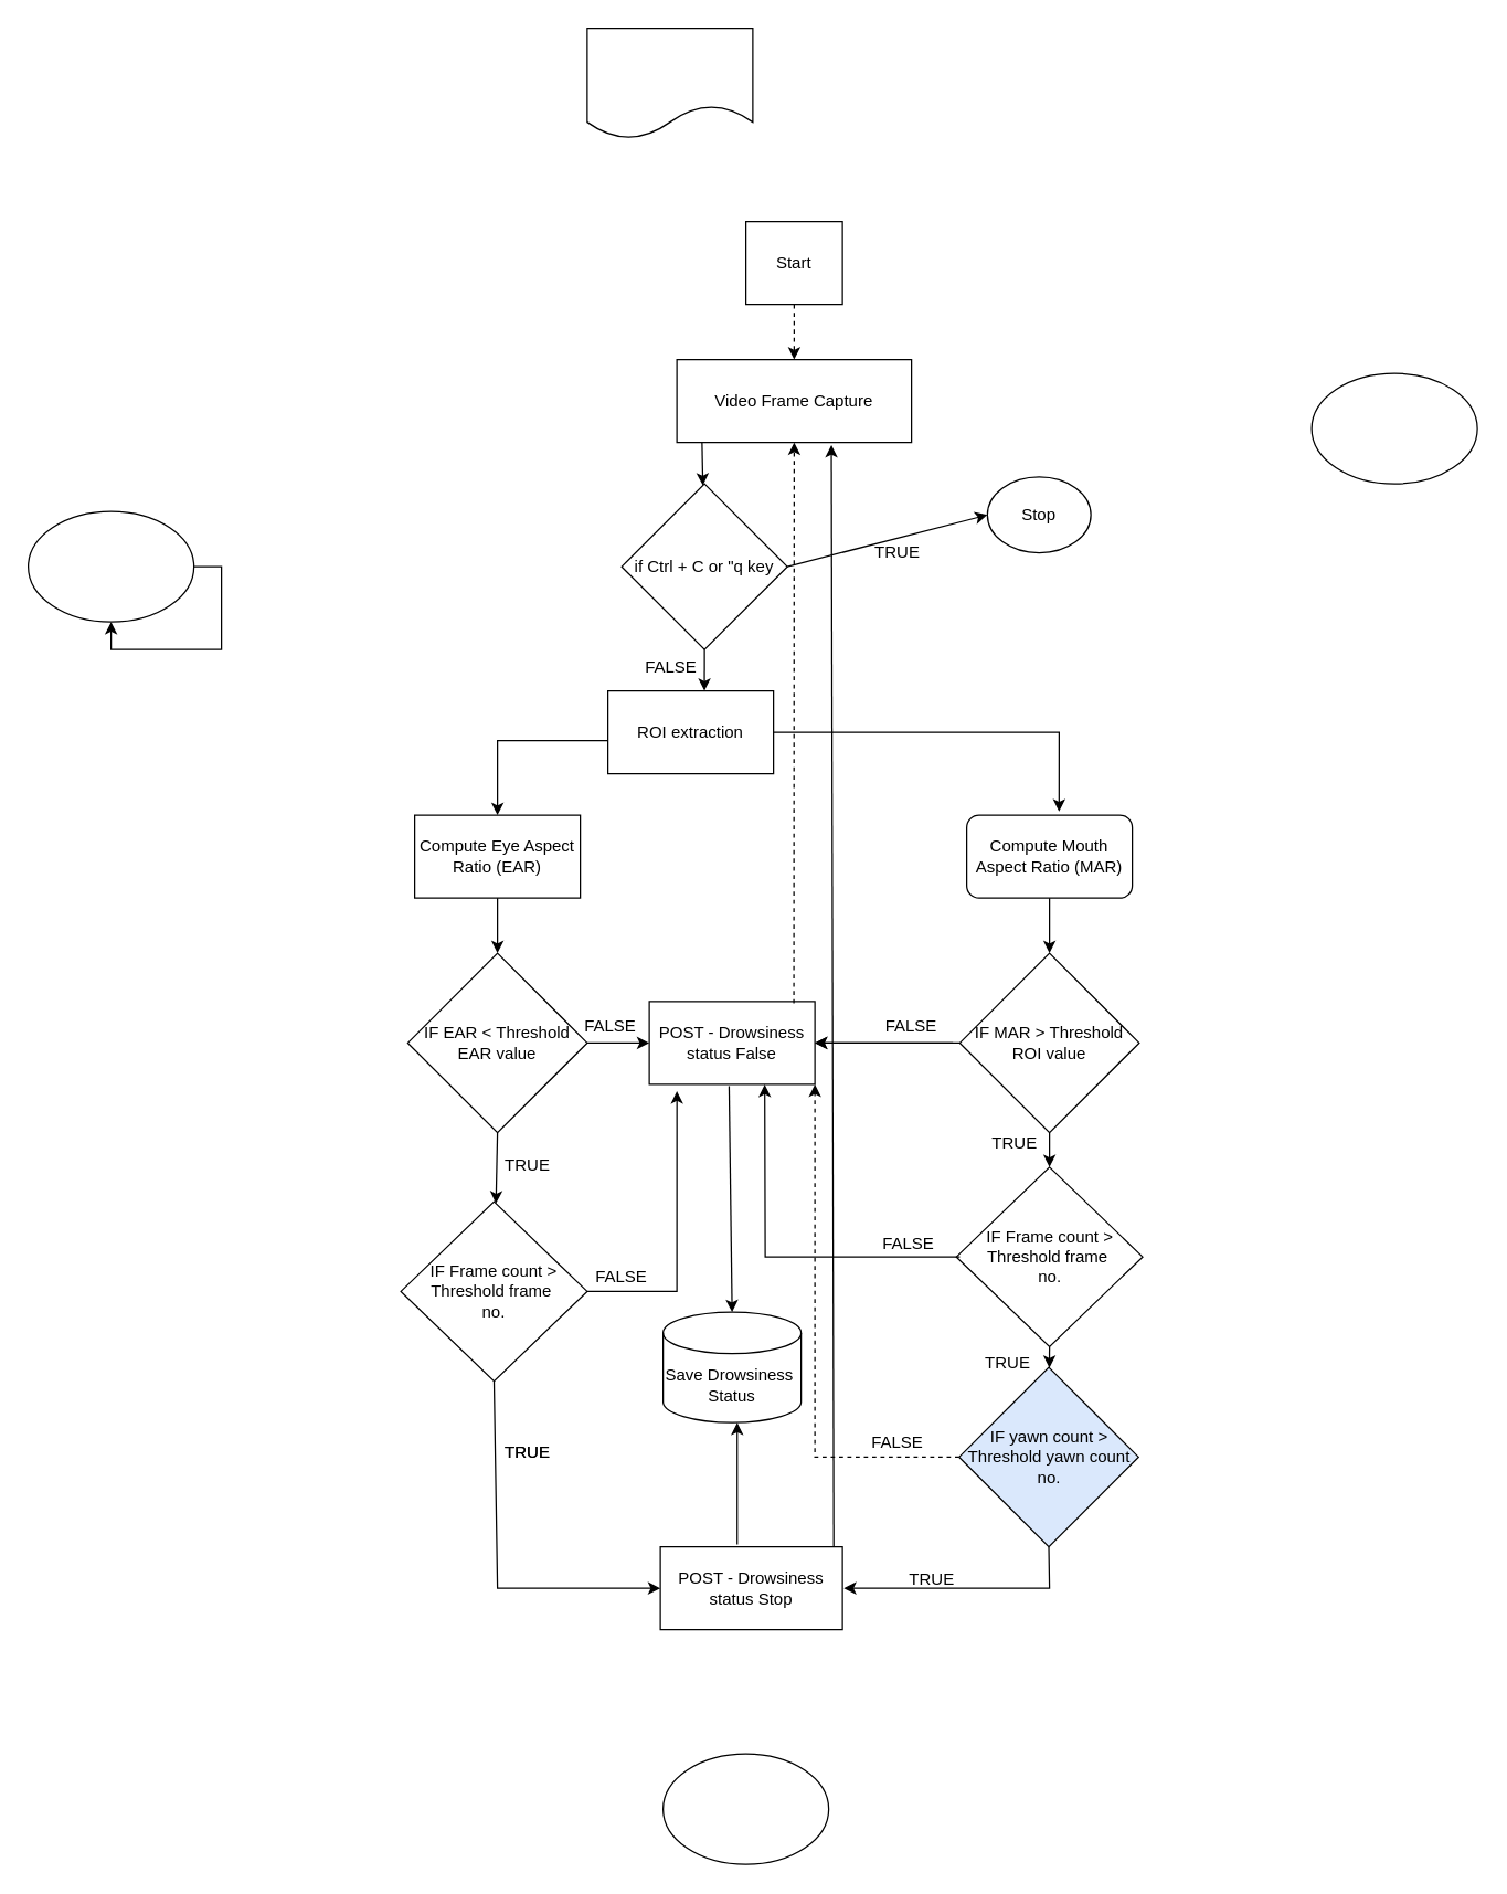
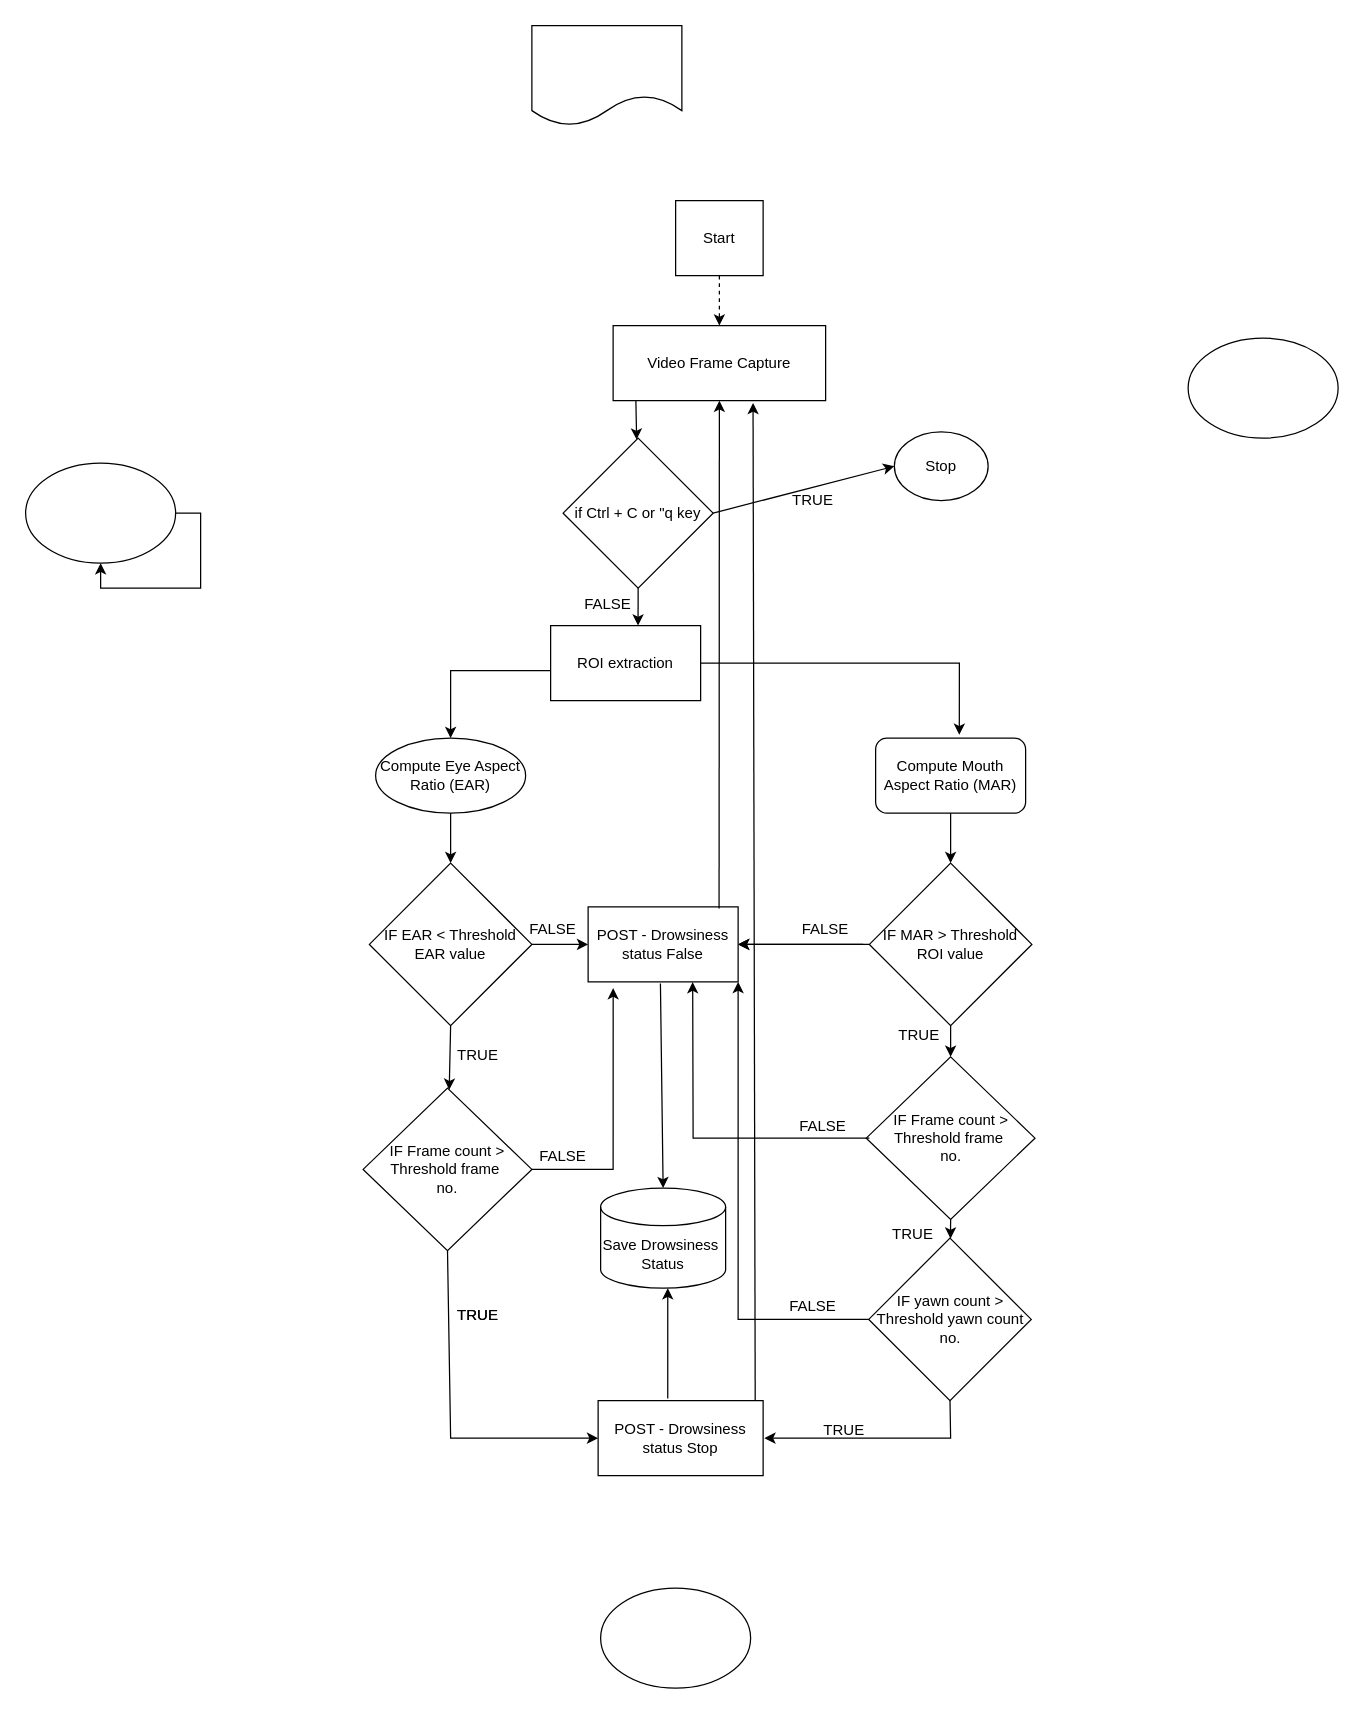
  <mxCell id="0" />
  <mxCell id="1" parent="0" />
  <mxCell id="2" value="Start" style="whiteSpace=wrap;html=1;rounded=0;" vertex="1" parent="1"><mxGeometry x="540" y="160" width="70" height="60" as="geometry" /></mxCell>
  <mxCell id="3" value="Video Frame Capture" style="rounded=0;whiteSpace=wrap;html=1;" vertex="1" parent="1"><mxGeometry x="490" y="260" width="170" height="60" as="geometry" /></mxCell>
  <mxCell id="4" value="if Ctrl + C or &quot;q key" style="rhombus;whiteSpace=wrap;html=1;" vertex="1" parent="1"><mxGeometry x="450" y="350" width="120" height="120" as="geometry" /></mxCell>
  <mxCell id="5" value="Stop" style="ellipse;whiteSpace=wrap;html=1;" vertex="1" parent="1"><mxGeometry x="715" y="345" width="75" height="55" as="geometry" /></mxCell>
  <mxCell id="6" value="ROI extraction" style="rounded=0;whiteSpace=wrap;html=1;" vertex="1" parent="1"><mxGeometry x="440" y="500" width="120" height="60" as="geometry" /></mxCell>
- <mxCell id="7" value="Compute Eye Aspect Ratio (EAR)" style="rounded=0;whiteSpace=wrap;html=1;" vertex="1" parent="1"><mxGeometry x="300" y="590" width="120" height="60" as="geometry" /></mxCell>
+ <mxCell id="7" value="Compute Eye Aspect Ratio (EAR)" style="ellipse;whiteSpace=wrap;html=1;" vertex="1" parent="1"><mxGeometry x="300" y="590" width="120" height="60" as="geometry" /></mxCell>
  <mxCell id="8" value="Compute Mouth Aspect Ratio (MAR)" style="whiteSpace=wrap;html=1;rounded=1;" vertex="1" parent="1"><mxGeometry x="700" y="590" width="120" height="60" as="geometry" /></mxCell>
  <mxCell id="9" value="IF EAR &amp;lt; Threshold EAR value" style="rhombus;whiteSpace=wrap;html=1;" vertex="1" parent="1"><mxGeometry x="295" y="690" width="130" height="130" as="geometry" /></mxCell>
  <mxCell id="10" value="" style="edgeStyle=orthogonalEdgeStyle;rounded=0;orthogonalLoop=1;jettySize=auto;html=1;" edge="1" parent="1" source="11" target="12"><mxGeometry relative="1" as="geometry" /></mxCell>
  <mxCell id="11" value="IF MAR &amp;gt; Threshold&lt;br&gt;ROI value" style="rhombus;whiteSpace=wrap;html=1;" vertex="1" parent="1"><mxGeometry x="695" y="690" width="130" height="130" as="geometry" /></mxCell>
  <mxCell id="12" value="POST - Drowsiness status False" style="rounded=0;whiteSpace=wrap;html=1;" vertex="1" parent="1"><mxGeometry x="470" y="725" width="120" height="60" as="geometry" /></mxCell>
  <mxCell id="13" value="IF Frame count &amp;gt; Threshold frame&amp;nbsp;&lt;br&gt;no." style="rhombus;whiteSpace=wrap;html=1;" vertex="1" parent="1"><mxGeometry x="290" y="870" width="135" height="130" as="geometry" /></mxCell>
  <mxCell id="14" value="&lt;span&gt;IF Frame count &amp;gt; Threshold frame&amp;nbsp;&lt;/span&gt;&lt;br&gt;&lt;span&gt;no.&lt;/span&gt;" style="rhombus;whiteSpace=wrap;html=1;" vertex="1" parent="1"><mxGeometry x="692.5" y="845" width="135" height="130" as="geometry" /></mxCell>
- <mxCell id="15" value="IF yawn count &amp;gt; Threshold yawn count no." style="rhombus;whiteSpace=wrap;html=1;fillColor=#dae8fc;" vertex="1" parent="1"><mxGeometry x="694.5" y="990" width="130" height="130" as="geometry" /></mxCell>
+ <mxCell id="15" value="IF yawn count &amp;gt; Threshold yawn count no." style="rhombus;whiteSpace=wrap;html=1;" vertex="1" parent="1"><mxGeometry x="694.5" y="990" width="130" height="130" as="geometry" /></mxCell>
  <mxCell id="16" value="Save Drowsiness&amp;nbsp;&lt;br&gt;Status" style="shape=cylinder3;whiteSpace=wrap;html=1;boundedLbl=1;backgroundOutline=1;size=15;" vertex="1" parent="1"><mxGeometry x="480" y="950" width="100" height="80" as="geometry" /></mxCell>
  <mxCell id="17" value="&lt;span&gt;POST - Drowsiness status Stop&lt;/span&gt;" style="rounded=0;whiteSpace=wrap;html=1;" vertex="1" parent="1"><mxGeometry x="478" y="1120" width="132" height="60" as="geometry" /></mxCell>
  <mxCell id="18" value="" style="endArrow=classic;html=1;rounded=0;exitX=1;exitY=0.5;exitDx=0;exitDy=0;entryX=0;entryY=0.5;entryDx=0;entryDy=0;" edge="1" parent="1" source="4" target="5"><mxGeometry width="50" height="50" relative="1" as="geometry"><mxPoint x="690" y="420" as="sourcePoint" /><mxPoint x="740" y="370" as="targetPoint" /></mxGeometry></mxCell>
  <mxCell id="19" value="" style="endArrow=classic;html=1;rounded=0;exitX=1;exitY=0.5;exitDx=0;exitDy=0;entryX=0.558;entryY=-0.044;entryDx=0;entryDy=0;entryPerimeter=0;" edge="1" parent="1" source="6" target="8"><mxGeometry width="50" height="50" relative="1" as="geometry"><mxPoint x="610" y="580" as="sourcePoint" /><mxPoint x="660" y="530" as="targetPoint" /><Array as="points"><mxPoint x="767" y="530" /></Array></mxGeometry></mxCell>
  <mxCell id="20" value="" style="endArrow=classic;html=1;rounded=0;entryX=0.5;entryY=0;entryDx=0;entryDy=0;" edge="1" parent="1" target="7"><mxGeometry width="50" height="50" relative="1" as="geometry"><mxPoint x="440" y="536" as="sourcePoint" /><mxPoint x="450" y="410" as="targetPoint" /><Array as="points"><mxPoint x="360" y="536" /></Array></mxGeometry></mxCell>
  <mxCell id="21" value="" style="endArrow=classic;html=1;rounded=0;exitX=0.5;exitY=1;exitDx=0;exitDy=0;entryX=0.5;entryY=0;entryDx=0;entryDy=0;" edge="1" parent="1" source="7" target="9"><mxGeometry width="50" height="50" relative="1" as="geometry"><mxPoint x="400" y="710" as="sourcePoint" /><mxPoint x="450" y="660" as="targetPoint" /></mxGeometry></mxCell>
  <mxCell id="22" value="" style="endArrow=classic;html=1;rounded=0;exitX=0.5;exitY=1;exitDx=0;exitDy=0;" edge="1" parent="1" source="8"><mxGeometry width="50" height="50" relative="1" as="geometry"><mxPoint x="820" y="710" as="sourcePoint" /><mxPoint x="760" y="690" as="targetPoint" /></mxGeometry></mxCell>
  <mxCell id="23" value="" style="endArrow=classic;html=1;rounded=0;exitX=0.5;exitY=1;exitDx=0;exitDy=0;entryX=0.5;entryY=0;entryDx=0;entryDy=0;" edge="1" parent="1" source="11" target="14"><mxGeometry width="50" height="50" relative="1" as="geometry"><mxPoint x="880" y="880" as="sourcePoint" /><mxPoint x="930" y="830" as="targetPoint" /></mxGeometry></mxCell>
  <mxCell id="24" value="" style="endArrow=classic;html=1;rounded=0;exitX=0.5;exitY=1;exitDx=0;exitDy=0;" edge="1" parent="1" source="14" target="15"><mxGeometry width="50" height="50" relative="1" as="geometry"><mxPoint x="790" y="1040" as="sourcePoint" /><mxPoint x="840" y="990" as="targetPoint" /></mxGeometry></mxCell>
  <mxCell id="25" value="" style="endArrow=classic;html=1;rounded=0;exitX=0.5;exitY=1;exitDx=0;exitDy=0;" edge="1" parent="1" source="9" target="13"><mxGeometry width="50" height="50" relative="1" as="geometry"><mxPoint x="380" y="870" as="sourcePoint" /><mxPoint x="430" y="820" as="targetPoint" /></mxGeometry></mxCell>
  <mxCell id="26" value="" style="endArrow=classic;html=1;rounded=0;exitX=0.5;exitY=1;exitDx=0;exitDy=0;entryX=0;entryY=0.5;entryDx=0;entryDy=0;" edge="1" parent="1" source="13" target="17"><mxGeometry width="50" height="50" relative="1" as="geometry"><mxPoint x="400" y="1050" as="sourcePoint" /><mxPoint x="450" y="1000" as="targetPoint" /><Array as="points"><mxPoint x="360" y="1150" /></Array></mxGeometry></mxCell>
  <mxCell id="27" value="" style="endArrow=classic;html=1;rounded=0;entryX=0.167;entryY=1.083;entryDx=0;entryDy=0;exitX=1;exitY=0.5;exitDx=0;exitDy=0;entryPerimeter=0;" edge="1" parent="1" source="13" target="12"><mxGeometry width="50" height="50" relative="1" as="geometry"><mxPoint x="480" y="860" as="sourcePoint" /><mxPoint x="530" y="810" as="targetPoint" /><Array as="points"><mxPoint x="490" y="935" /></Array></mxGeometry></mxCell>
  <mxCell id="28" value="" style="endArrow=classic;html=1;rounded=0;exitX=0.382;exitY=1.021;exitDx=0;exitDy=0;exitPerimeter=0;" edge="1" parent="1"><mxGeometry width="50" height="50" relative="1" as="geometry"><mxPoint x="527.84" y="786.26" as="sourcePoint" /><mxPoint x="530" y="950" as="targetPoint" /></mxGeometry></mxCell>
  <mxCell id="29" value="" style="endArrow=classic;html=1;rounded=0;entryX=0.697;entryY=1.003;entryDx=0;entryDy=0;entryPerimeter=0;" edge="1" parent="1" target="12"><mxGeometry width="50" height="50" relative="1" as="geometry"><mxPoint x="695" y="910" as="sourcePoint" /><mxPoint x="566.4" y="784.04" as="targetPoint" /><Array as="points"><mxPoint x="554" y="910" /></Array></mxGeometry></mxCell>
  <mxCell id="30" value="" style="endArrow=classic;html=1;rounded=0;entryX=0.537;entryY=1;entryDx=0;entryDy=0;entryPerimeter=0;exitX=0.422;exitY=-0.062;exitDx=0;exitDy=0;exitPerimeter=0;" edge="1" parent="1" target="16"><mxGeometry width="50" height="50" relative="1" as="geometry"><mxPoint x="533.704" y="1118.28" as="sourcePoint" /><mxPoint x="533.7" y="1039.36" as="targetPoint" /><Array as="points" /></mxGeometry></mxCell>
  <mxCell id="31" value="" style="endArrow=classic;html=1;rounded=0;exitX=0.5;exitY=1;exitDx=0;exitDy=0;" edge="1" parent="1" source="15"><mxGeometry width="50" height="50" relative="1" as="geometry"><mxPoint x="695" y="1140" as="sourcePoint" /><mxPoint x="611" y="1150" as="targetPoint" /><Array as="points"><mxPoint x="760" y="1150" /></Array></mxGeometry></mxCell>
- <mxCell id="32" value="" style="endArrow=classic;html=1;rounded=0;entryX=0.5;entryY=1;entryDx=0;entryDy=0;exitX=0.873;exitY=0.021;exitDx=0;exitDy=0;exitPerimeter=0;dashed=1;" edge="1" parent="1" source="12" target="3"><mxGeometry width="50" height="50" relative="1" as="geometry"><mxPoint x="575" y="720" as="sourcePoint" /><mxPoint x="650" y="460" as="targetPoint" /></mxGeometry></mxCell>
+ <mxCell id="32" value="" style="endArrow=classic;html=1;rounded=0;entryX=0.5;entryY=1;entryDx=0;entryDy=0;exitX=0.873;exitY=0.021;exitDx=0;exitDy=0;exitPerimeter=0;" edge="1" parent="1" source="12" target="3"><mxGeometry width="50" height="50" relative="1" as="geometry"><mxPoint x="575" y="720" as="sourcePoint" /><mxPoint x="650" y="460" as="targetPoint" /></mxGeometry></mxCell>
  <mxCell id="33" value="" style="endArrow=classic;html=1;rounded=0;entryX=0.682;entryY=1.031;entryDx=0;entryDy=0;entryPerimeter=0;exitX=0.952;exitY=-0.006;exitDx=0;exitDy=0;exitPerimeter=0;" edge="1" parent="1" source="17"><mxGeometry width="50" height="50" relative="1" as="geometry"><mxPoint x="602" y="1090" as="sourcePoint" /><mxPoint x="601.94" y="321.86" as="targetPoint" /></mxGeometry></mxCell>
  <mxCell id="34" value="" style="endArrow=classic;html=1;rounded=0;exitX=0.5;exitY=1;exitDx=0;exitDy=0;dashed=1;" edge="1" parent="1" source="2" target="3"><mxGeometry width="50" height="50" relative="1" as="geometry"><mxPoint x="660" y="260" as="sourcePoint" /><mxPoint x="710" y="210" as="targetPoint" /></mxGeometry></mxCell>
  <mxCell id="35" value="" style="endArrow=classic;html=1;rounded=0;exitX=0.107;exitY=0.994;exitDx=0;exitDy=0;exitPerimeter=0;" edge="1" parent="1" source="3" target="4"><mxGeometry width="50" height="50" relative="1" as="geometry"><mxPoint x="550" y="370" as="sourcePoint" /><mxPoint x="600" y="320" as="targetPoint" /></mxGeometry></mxCell>
  <mxCell id="36" value="" style="endArrow=classic;html=1;rounded=0;exitX=0.5;exitY=1;exitDx=0;exitDy=0;entryX=0.583;entryY=0;entryDx=0;entryDy=0;entryPerimeter=0;" edge="1" parent="1" source="4" target="6"><mxGeometry width="50" height="50" relative="1" as="geometry"><mxPoint x="520" y="520" as="sourcePoint" /><mxPoint x="570" y="470" as="targetPoint" /></mxGeometry></mxCell>
  <mxCell id="37" value="FALSE" style="text;html=1;strokeColor=none;fillColor=none;align=center;verticalAlign=middle;whiteSpace=wrap;rounded=0;" vertex="1" parent="1"><mxGeometry x="420" y="910" width="60" height="30" as="geometry" /></mxCell>
  <mxCell id="38" value="FALSE" style="text;html=1;strokeColor=none;fillColor=none;align=center;verticalAlign=middle;whiteSpace=wrap;rounded=0;" vertex="1" parent="1"><mxGeometry x="627.5" y="886" width="60" height="30" as="geometry" /></mxCell>
  <mxCell id="39" value="" style="endArrow=classic;html=1;rounded=0;" edge="1" parent="1" target="12"><mxGeometry width="50" height="50" relative="1" as="geometry"><mxPoint x="690" y="755" as="sourcePoint" /><mxPoint x="730" y="740" as="targetPoint" /></mxGeometry></mxCell>
  <mxCell id="40" value="TRUE" style="text;html=1;strokeColor=none;fillColor=none;align=center;verticalAlign=middle;whiteSpace=wrap;rounded=0;" vertex="1" parent="1"><mxGeometry x="700" y="969" width="60" height="35" as="geometry" /></mxCell>
  <mxCell id="41" value="" style="endArrow=classic;html=1;rounded=0;exitX=1;exitY=0.5;exitDx=0;exitDy=0;entryX=0;entryY=0.5;entryDx=0;entryDy=0;" edge="1" parent="1" source="9" target="12"><mxGeometry width="50" height="50" relative="1" as="geometry"><mxPoint x="440" y="790" as="sourcePoint" /><mxPoint x="490" y="740" as="targetPoint" /></mxGeometry></mxCell>
  <mxCell id="42" value="FALSE" style="text;html=1;strokeColor=none;fillColor=none;align=center;verticalAlign=middle;whiteSpace=wrap;rounded=0;" vertex="1" parent="1"><mxGeometry x="412" y="728" width="60" height="30" as="geometry" /></mxCell>
  <mxCell id="43" value="FALSE" style="text;html=1;strokeColor=none;fillColor=none;align=center;verticalAlign=middle;whiteSpace=wrap;rounded=0;" vertex="1" parent="1"><mxGeometry x="630" y="728" width="60" height="30" as="geometry" /></mxCell>
  <mxCell id="44" value="TRUE" style="text;html=1;strokeColor=none;fillColor=none;align=center;verticalAlign=middle;whiteSpace=wrap;rounded=0;" vertex="1" parent="1"><mxGeometry x="705" y="813" width="60" height="30" as="geometry" /></mxCell>
  <mxCell id="45" value="FALSE" style="text;html=1;strokeColor=none;fillColor=none;align=center;verticalAlign=middle;whiteSpace=wrap;rounded=0;" vertex="1" parent="1"><mxGeometry x="456" y="468" width="60" height="30" as="geometry" /></mxCell>
  <mxCell id="46" value="TRUE" style="text;html=1;strokeColor=none;fillColor=none;align=center;verticalAlign=middle;whiteSpace=wrap;rounded=0;" vertex="1" parent="1"><mxGeometry x="620" y="385" width="60" height="30" as="geometry" /></mxCell>
  <mxCell id="47" value="TRUE" style="text;html=1;strokeColor=none;fillColor=none;align=center;verticalAlign=middle;whiteSpace=wrap;rounded=0;" vertex="1" parent="1"><mxGeometry x="352" y="830" width="60" height="27" as="geometry" /></mxCell>
  <mxCell id="48" value="TRUE" style="text;html=1;strokeColor=none;fillColor=none;align=center;verticalAlign=middle;whiteSpace=wrap;rounded=0;" vertex="1" parent="1"><mxGeometry x="352" y="1038" width="60" height="27" as="geometry" /></mxCell>
  <mxCell id="49" value="TRUE" style="text;html=1;strokeColor=none;fillColor=none;align=center;verticalAlign=middle;whiteSpace=wrap;rounded=0;" vertex="1" parent="1"><mxGeometry x="352" y="1038" width="60" height="27" as="geometry" /></mxCell>
  <mxCell id="50" value="TRUE" style="text;html=1;strokeColor=none;fillColor=none;align=center;verticalAlign=middle;whiteSpace=wrap;rounded=0;" vertex="1" parent="1"><mxGeometry x="645" y="1130" width="60" height="27" as="geometry" /></mxCell>
  <mxCell id="51" value="" style="ellipse;whiteSpace=wrap;html=1;" vertex="1" parent="1"><mxGeometry x="480" y="1270" width="120" height="80" as="geometry" /></mxCell>
  <mxCell id="52" value="" style="shape=document;whiteSpace=wrap;html=1;boundedLbl=1;" vertex="1" parent="1"><mxGeometry x="425" y="20" width="120" height="80" as="geometry" /></mxCell>
- <mxCell id="53" value="" style="endArrow=classic;html=1;rounded=0;entryX=1;entryY=1;entryDx=0;entryDy=0;exitX=0;exitY=0.5;exitDx=0;exitDy=0;dashed=1;" edge="1" parent="1" source="15" target="12"><mxGeometry width="50" height="50" relative="1" as="geometry"><mxPoint x="650" y="1050" as="sourcePoint" /><mxPoint x="700" y="1000" as="targetPoint" /><Array as="points"><mxPoint x="590" y="1055" /></Array></mxGeometry></mxCell>
+ <mxCell id="53" value="" style="endArrow=classic;html=1;rounded=0;entryX=1;entryY=1;entryDx=0;entryDy=0;exitX=0;exitY=0.5;exitDx=0;exitDy=0;" edge="1" parent="1" source="15" target="12"><mxGeometry width="50" height="50" relative="1" as="geometry"><mxPoint x="650" y="1050" as="sourcePoint" /><mxPoint x="700" y="1000" as="targetPoint" /><Array as="points"><mxPoint x="590" y="1055" /></Array></mxGeometry></mxCell>
  <mxCell id="54" value="FALSE" style="text;html=1;strokeColor=none;fillColor=none;align=center;verticalAlign=middle;whiteSpace=wrap;rounded=0;" vertex="1" parent="1"><mxGeometry x="620" y="1030" width="60" height="30" as="geometry" /></mxCell>
  <mxCell id="55" value="" style="ellipse;whiteSpace=wrap;html=1;" vertex="1" parent="1"><mxGeometry x="20" y="370" width="120" height="80" as="geometry" /></mxCell>
  <mxCell id="56" value="" style="ellipse;whiteSpace=wrap;html=1;" vertex="1" parent="1"><mxGeometry x="950" y="270" width="120" height="80" as="geometry" /></mxCell>
  <mxCell id="57" style="edgeStyle=orthogonalEdgeStyle;rounded=0;orthogonalLoop=1;jettySize=auto;html=1;exitX=1;exitY=0.5;exitDx=0;exitDy=0;" edge="1" parent="1" source="55" target="55"><mxGeometry relative="1" as="geometry" /></mxCell>
